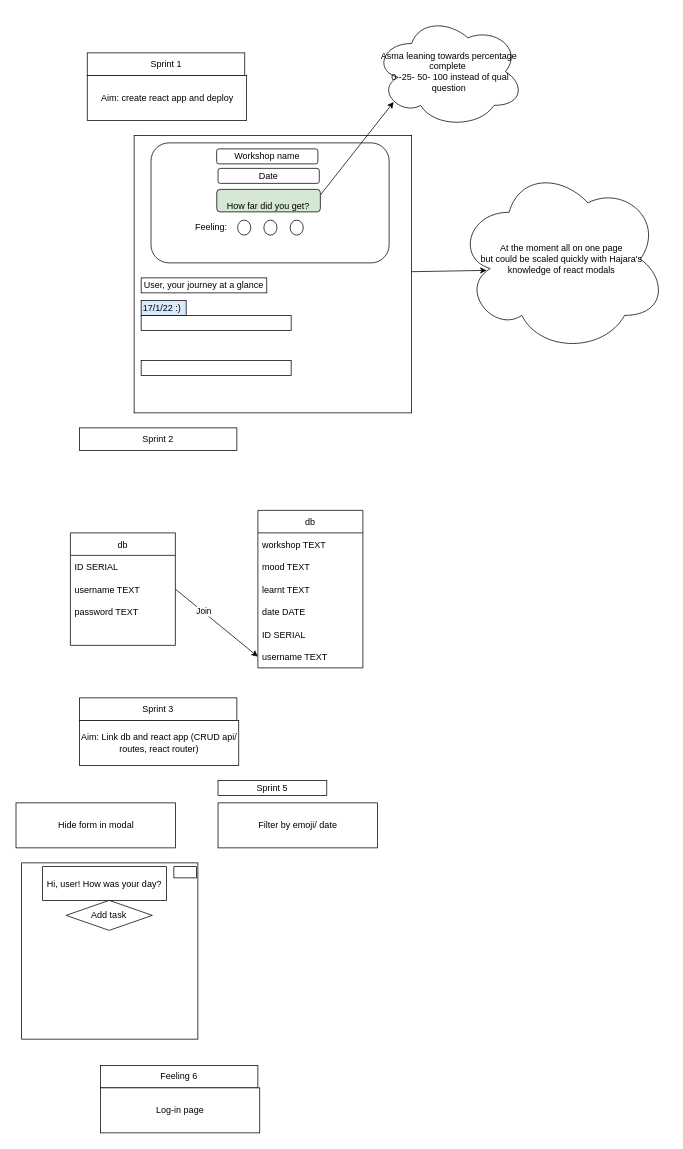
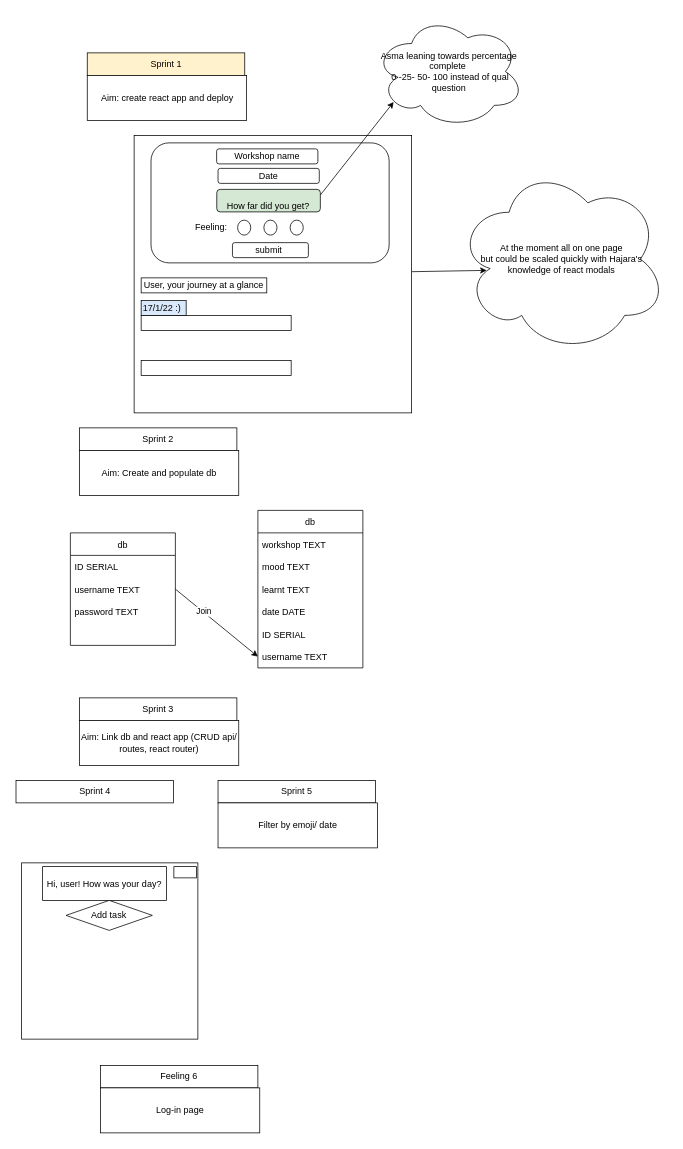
  <mxCell id="0" />
  <mxCell id="1" parent="0" />
  <mxCell id="2" value="" style="edgeStyle=none;html=1;startArrow=none;" parent="1" source="5" edge="1"><mxGeometry relative="1" as="geometry"><mxPoint x="290.5" y="287.5" as="targetPoint" /></mxGeometry></mxCell>
  <mxCell id="3" value="" style="rounded=1;whiteSpace=wrap;html=1;" parent="1" vertex="1"><mxGeometry x="213" y="210" width="130" height="100" as="geometry" /></mxCell>
  <mxCell id="4" style="edgeStyle=none;html=1;" parent="1" source="5" edge="1"><mxGeometry relative="1" as="geometry"><mxPoint x="648" y="360" as="targetPoint" /></mxGeometry></mxCell>
  <mxCell id="5" value="" style="whiteSpace=wrap;html=1;aspect=fixed;" parent="1" vertex="1"><mxGeometry x="178" y="180" width="370" height="370" as="geometry" /></mxCell>
  <mxCell id="6" value="" style="rounded=1;whiteSpace=wrap;html=1;" parent="1" vertex="1"><mxGeometry x="200.5" y="190" width="317.5" height="160" as="geometry" /></mxCell>
  <mxCell id="7" value="Workshop name" style="rounded=1;whiteSpace=wrap;html=1;" parent="1" vertex="1"><mxGeometry x="288" y="198" width="135" height="20" as="geometry" /></mxCell>
  <mxCell id="8" value="" style="ellipse;whiteSpace=wrap;html=1;" parent="1" vertex="1"><mxGeometry x="316" y="293" width="17.5" height="20" as="geometry" /></mxCell>
  <mxCell id="9" value="" style="ellipse;whiteSpace=wrap;html=1;" parent="1" vertex="1"><mxGeometry x="351" y="293" width="17.5" height="20" as="geometry" /></mxCell>
+ <mxCell id="10" value="submit&amp;nbsp;" style="rounded=1;whiteSpace=wrap;html=1;" parent="1" vertex="1"><mxGeometry x="309.12" y="323" width="101.25" height="20" as="geometry" /></mxCell>
  <mxCell id="11" value="" style="ellipse;whiteSpace=wrap;html=1;" parent="1" vertex="1"><mxGeometry x="386" y="293" width="17.5" height="20" as="geometry" /></mxCell>
- <mxCell id="12" value="Sprint 1" style="rounded=0;whiteSpace=wrap;html=1;" parent="1" vertex="1"><mxGeometry x="115.5" y="70" width="210" height="30" as="geometry" /></mxCell>
+ <mxCell id="12" value="Sprint 1" style="rounded=0;whiteSpace=wrap;html=1;fillColor=#fff2cc;" parent="1" vertex="1"><mxGeometry x="115.5" y="70" width="210" height="30" as="geometry" /></mxCell>
  <mxCell id="13" value="" style="whiteSpace=wrap;html=1;aspect=fixed;" parent="1" vertex="1"><mxGeometry x="28" y="1150" width="235" height="235" as="geometry" /></mxCell>
  <mxCell id="14" value="Hi, user! How was your day?" style="rounded=0;whiteSpace=wrap;html=1;" parent="1" vertex="1"><mxGeometry x="56" y="1155" width="165" height="45" as="geometry" /></mxCell>
  <mxCell id="15" value="Add task" style="rhombus;whiteSpace=wrap;html=1;" parent="1" vertex="1"><mxGeometry x="87.25" y="1200" width="115" height="40" as="geometry" /></mxCell>
  <mxCell id="16" value="" style="rounded=0;whiteSpace=wrap;html=1;" parent="1" vertex="1"><mxGeometry x="231" y="1155" width="30" height="15" as="geometry" /></mxCell>
  <mxCell id="17" value="User, your journey at a glance" style="rounded=0;whiteSpace=wrap;html=1;" parent="1" vertex="1"><mxGeometry x="187.38" y="370" width="167.5" height="20" as="geometry" /></mxCell>
  <mxCell id="18" value="" style="rounded=0;whiteSpace=wrap;html=1;" parent="1" vertex="1"><mxGeometry x="187.38" y="420" width="200" height="20" as="geometry" /></mxCell>
  <mxCell id="19" value="17/1/22 :)&amp;nbsp;" style="rounded=0;whiteSpace=wrap;html=1;fillColor=#dae8fc;" parent="1" vertex="1"><mxGeometry x="187.38" y="400" width="60" height="20" as="geometry" /></mxCell>
  <mxCell id="20" value="" style="rounded=0;whiteSpace=wrap;html=1;" parent="1" vertex="1"><mxGeometry x="187.38" y="480" width="200" height="20" as="geometry" /></mxCell>
  <mxCell id="21" value="Aim: create react app and deploy" style="rounded=0;whiteSpace=wrap;html=1;" parent="1" vertex="1"><mxGeometry x="115.5" y="100" width="212.5" height="60" as="geometry" /></mxCell>
  <mxCell id="22" value="Sprint 2" style="rounded=0;whiteSpace=wrap;html=1;" parent="1" vertex="1"><mxGeometry x="105" y="570" width="210" height="30" as="geometry" /></mxCell>
+ <mxCell id="23" value="Aim: Create and populate db" style="rounded=0;whiteSpace=wrap;html=1;" parent="1" vertex="1"><mxGeometry x="105" y="600" width="212.5" height="60" as="geometry" /></mxCell>
  <mxCell id="24" value="db" style="swimlane;fontStyle=0;childLayout=stackLayout;horizontal=1;startSize=30;horizontalStack=0;resizeParent=1;resizeParentMax=0;resizeLast=0;collapsible=1;marginBottom=0;" parent="1" vertex="1"><mxGeometry x="343" y="680" width="140" height="210" as="geometry" /></mxCell>
  <mxCell id="25" value="workshop TEXT" style="text;strokeColor=none;fillColor=none;align=left;verticalAlign=middle;spacingLeft=4;spacingRight=4;overflow=hidden;points=[[0,0.5],[1,0.5]];portConstraint=eastwest;rotatable=0;" parent="24" vertex="1"><mxGeometry y="30" width="140" height="30" as="geometry" /></mxCell>
  <mxCell id="26" value="mood TEXT" style="text;strokeColor=none;fillColor=none;align=left;verticalAlign=middle;spacingLeft=4;spacingRight=4;overflow=hidden;points=[[0,0.5],[1,0.5]];portConstraint=eastwest;rotatable=0;" parent="24" vertex="1"><mxGeometry y="60" width="140" height="30" as="geometry" /></mxCell>
  <mxCell id="27" value="learnt TEXT" style="text;strokeColor=none;fillColor=none;align=left;verticalAlign=middle;spacingLeft=4;spacingRight=4;overflow=hidden;points=[[0,0.5],[1,0.5]];portConstraint=eastwest;rotatable=0;" parent="24" vertex="1"><mxGeometry y="90" width="140" height="30" as="geometry" /></mxCell>
  <mxCell id="28" value="date DATE" style="text;strokeColor=none;fillColor=none;align=left;verticalAlign=middle;spacingLeft=4;spacingRight=4;overflow=hidden;points=[[0,0.5],[1,0.5]];portConstraint=eastwest;rotatable=0;" parent="24" vertex="1"><mxGeometry y="120" width="140" height="30" as="geometry" /></mxCell>
  <mxCell id="29" value="ID SERIAL" style="text;strokeColor=none;fillColor=none;align=left;verticalAlign=middle;spacingLeft=4;spacingRight=4;overflow=hidden;points=[[0,0.5],[1,0.5]];portConstraint=eastwest;rotatable=0;" parent="24" vertex="1"><mxGeometry y="150" width="140" height="30" as="geometry" /></mxCell>
  <mxCell id="30" value="username TEXT" style="text;strokeColor=none;fillColor=none;align=left;verticalAlign=middle;spacingLeft=4;spacingRight=4;overflow=hidden;points=[[0,0.5],[1,0.5]];portConstraint=eastwest;rotatable=0;" parent="24" vertex="1"><mxGeometry y="180" width="140" height="30" as="geometry" /></mxCell>
  <mxCell id="31" value="db" style="swimlane;fontStyle=0;childLayout=stackLayout;horizontal=1;startSize=30;horizontalStack=0;resizeParent=1;resizeParentMax=0;resizeLast=0;collapsible=1;marginBottom=0;" parent="1" vertex="1"><mxGeometry x="93" y="710" width="140" height="150" as="geometry" /></mxCell>
  <mxCell id="32" value="ID SERIAL" style="text;strokeColor=none;fillColor=none;align=left;verticalAlign=middle;spacingLeft=4;spacingRight=4;overflow=hidden;points=[[0,0.5],[1,0.5]];portConstraint=eastwest;rotatable=0;" parent="31" vertex="1"><mxGeometry y="30" width="140" height="30" as="geometry" /></mxCell>
  <mxCell id="33" value="username TEXT" style="text;strokeColor=none;fillColor=none;align=left;verticalAlign=middle;spacingLeft=4;spacingRight=4;overflow=hidden;points=[[0,0.5],[1,0.5]];portConstraint=eastwest;rotatable=0;" parent="31" vertex="1"><mxGeometry y="60" width="140" height="30" as="geometry" /></mxCell>
  <mxCell id="34" value="password TEXT" style="text;strokeColor=none;fillColor=none;align=left;verticalAlign=middle;spacingLeft=4;spacingRight=4;overflow=hidden;points=[[0,0.5],[1,0.5]];portConstraint=eastwest;rotatable=0;" parent="31" vertex="1"><mxGeometry y="90" width="140" height="30" as="geometry" /></mxCell>
  <mxCell id="35" style="text;strokeColor=none;fillColor=none;align=left;verticalAlign=middle;spacingLeft=4;spacingRight=4;overflow=hidden;points=[[0,0.5],[1,0.5]];portConstraint=eastwest;rotatable=0;" parent="31" vertex="1"><mxGeometry y="120" width="140" height="30" as="geometry" /></mxCell>
  <mxCell id="36" style="edgeStyle=none;html=1;exitX=1;exitY=0.25;exitDx=0;exitDy=0;entryX=0.13;entryY=0.77;entryDx=0;entryDy=0;entryPerimeter=0;" parent="1" source="37" target="50" edge="1"><mxGeometry relative="1" as="geometry"><mxPoint x="518" y="150" as="targetPoint" /></mxGeometry></mxCell>
  <mxCell id="37" value="&lt;br&gt;How far did you get?" style="rounded=1;whiteSpace=wrap;html=1;fillColor=#d5e8d4;" parent="1" vertex="1"><mxGeometry x="288.19" y="252" width="138.12" height="30" as="geometry" /></mxCell>
  <mxCell id="38" value="Sprint 3" style="rounded=0;whiteSpace=wrap;html=1;" parent="1" vertex="1"><mxGeometry x="105" y="930" width="210" height="30" as="geometry" /></mxCell>
  <mxCell id="39" value="Aim: Link db and react app (CRUD api/ routes, react router)" style="rounded=0;whiteSpace=wrap;html=1;" parent="1" vertex="1"><mxGeometry x="105" y="960" width="212.5" height="60" as="geometry" /></mxCell>
  <mxCell id="40" value="At the moment all on one page &lt;br&gt;but could be scaled quickly with Hajara's &lt;br&gt;knowledge of react modals" style="ellipse;shape=cloud;whiteSpace=wrap;html=1;" parent="1" vertex="1"><mxGeometry x="608" y="220" width="280" height="250" as="geometry" /></mxCell>
- <mxCell id="42" value="Hide form in modal" style="rounded=0;whiteSpace=wrap;html=1;" parent="1" vertex="1"><mxGeometry x="20.5" y="1070" width="212.5" height="60" as="geometry" /></mxCell>
+ <mxCell id="41" value="Sprint 4" style="rounded=0;whiteSpace=wrap;html=1;" parent="1" vertex="1"><mxGeometry x="20.5" y="1040" width="210" height="30" as="geometry" /></mxCell>
  <mxCell id="43" style="edgeStyle=none;html=1;entryX=0;entryY=0.5;entryDx=0;entryDy=0;exitX=1;exitY=0.5;exitDx=0;exitDy=0;" parent="1" source="33" target="30" edge="1"><mxGeometry relative="1" as="geometry" /></mxCell>
  <mxCell id="44" value="Join" style="edgeLabel;html=1;align=center;verticalAlign=middle;resizable=0;points=[];" parent="43" vertex="1" connectable="0"><mxGeometry x="-0.238" y="-3" relative="1" as="geometry"><mxPoint x="-2" y="-7" as="offset" /></mxGeometry></mxCell>
- <mxCell id="45" value="Sprint 5" style="rounded=0;whiteSpace=wrap;html=1;" parent="1" vertex="1"><mxGeometry x="289.88" y="1040" width="145" height="20" as="geometry" /></mxCell>
+ <mxCell id="45" value="Sprint 5" style="rounded=0;whiteSpace=wrap;html=1;" parent="1" vertex="1"><mxGeometry x="289.88" y="1040" width="210" height="30" as="geometry" /></mxCell>
  <mxCell id="46" value="Filter by emoji/ date" style="rounded=0;whiteSpace=wrap;html=1;" parent="1" vertex="1"><mxGeometry x="289.88" y="1070" width="212.5" height="60" as="geometry" /></mxCell>
  <mxCell id="47" value="Date" style="rounded=1;whiteSpace=wrap;html=1;" parent="1" vertex="1"><mxGeometry x="289.88" y="224" width="135" height="20" as="geometry" /></mxCell>
  <mxCell id="48" value="Feeling 6" style="rounded=0;whiteSpace=wrap;html=1;" parent="1" vertex="1"><mxGeometry x="133" y="1420" width="210" height="30" as="geometry" /></mxCell>
  <mxCell id="49" value="Log-in page" style="rounded=0;whiteSpace=wrap;html=1;" parent="1" vertex="1"><mxGeometry x="133" y="1450" width="212.5" height="60" as="geometry" /></mxCell>
  <mxCell id="50" value="Asma leaning towards percentage complete&amp;nbsp;&lt;br&gt;&amp;nbsp;0 -25- 50- 100 instead of qual question" style="ellipse;shape=cloud;whiteSpace=wrap;html=1;" parent="1" vertex="1"><mxGeometry x="498" width="200" height="150" as="geometry" y="20" /></mxCell>
  <mxCell id="51" value="Feeling:" style="text;html=1;strokeColor=none;fillColor=none;align=center;verticalAlign=middle;whiteSpace=wrap;rounded=0;" vertex="1" parent="1"><mxGeometry x="251" y="288" width="60" height="30" as="geometry" /></mxCell>
